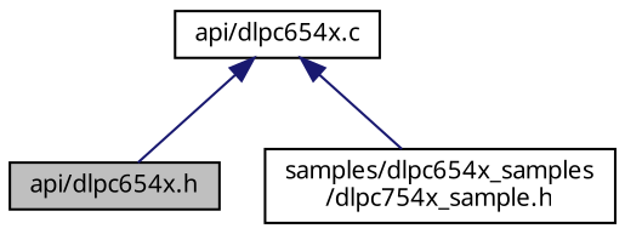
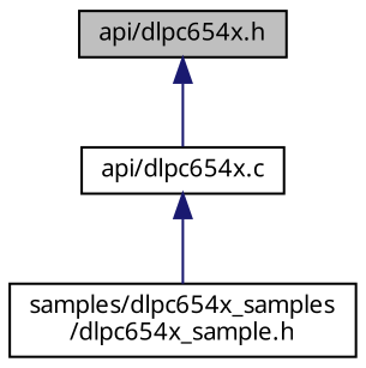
  digraph {
    fontname="Noto Sans"
    node [color=black fillcolor=white fontname="Noto Sans" fontsize=10 shape=record style=filled]
    edge [color=midnightblue dir=back fontname="Noto Sans" fontsize=10 labelfontname=Helvetica labelfontsize=10 style=solid]
    n1 [fillcolor=grey75 fontcolor=black height=0.2 label="api/dlpc654x.h" width=0.4]
    n2 [height=0.2 label="api/dlpc654x.c" width=0.4]
-   n3 [height=0.2 label="samples/dlpc654x_samples\l/dlpc754x_sample.h" width=0.4]
-   n2 -> n1
+   n3 [height=0.2 label="samples/dlpc654x_samples\l/dlpc654x_sample.h" width=0.4]
+   n1 -> n2
    n2 -> n3
  }
